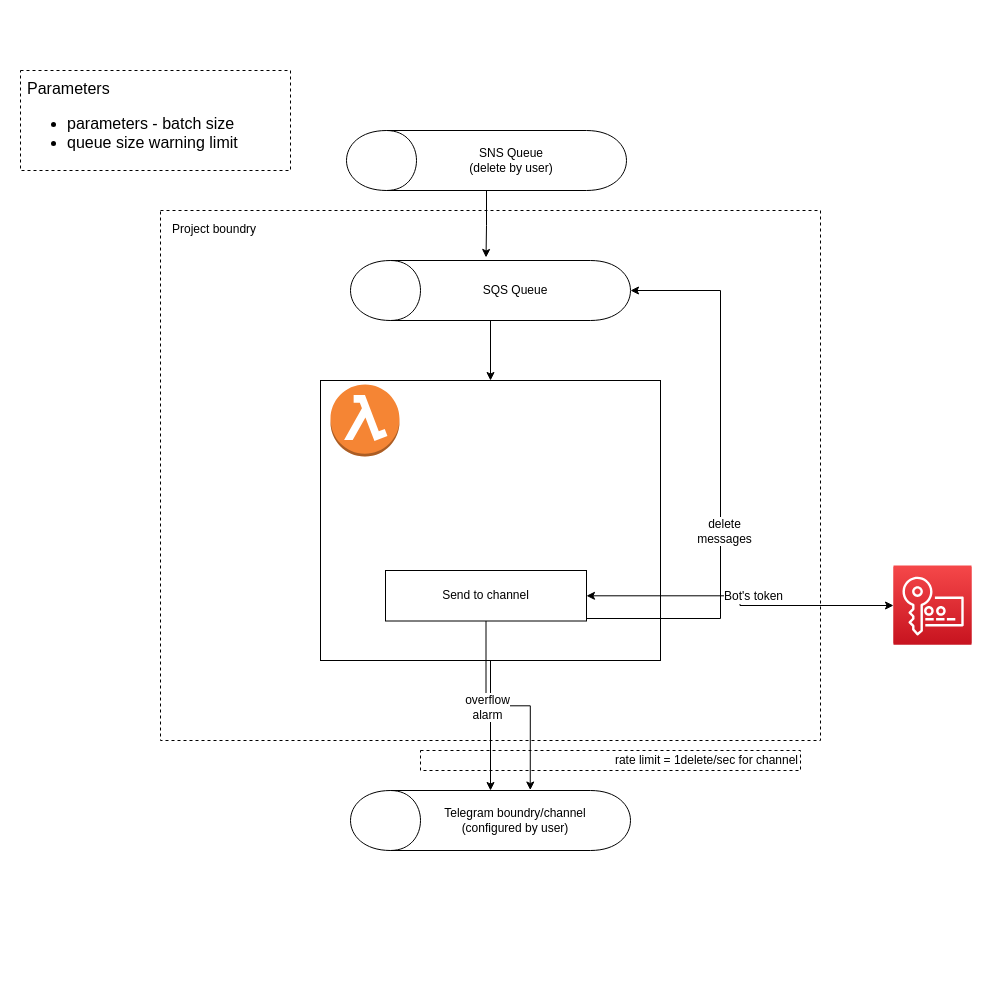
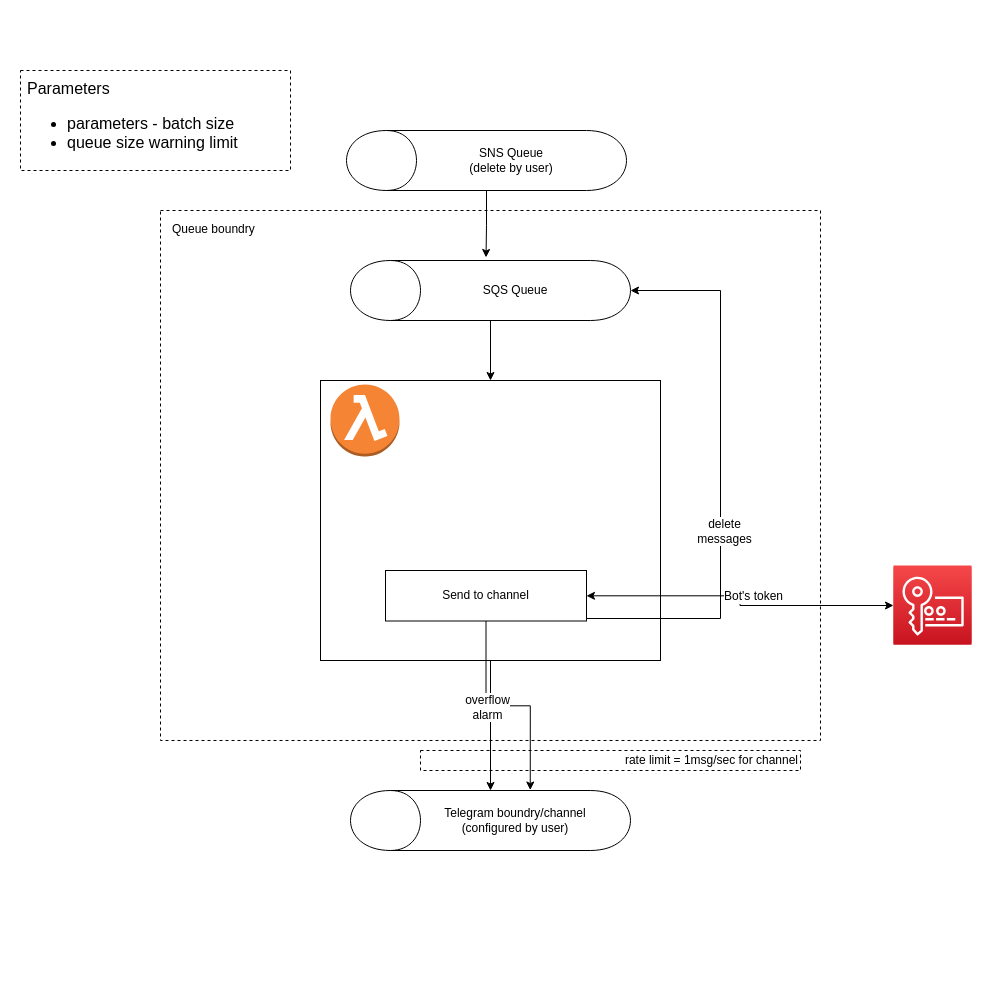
  <mxCell id="0" />
  <mxCell id="1" parent="0" />
  <mxCell id="2" value="" style="shape=cylinder;whiteSpace=wrap;html=1;boundedLbl=1;backgroundOutline=1;rotation=-90;" parent="1" vertex="1"><mxGeometry x="460" y="680" width="60" height="280" as="geometry" /></mxCell>
- <mxCell id="3" value="Project boundry" style="rounded=0;whiteSpace=wrap;html=1;dashed=1;verticalAlign=top;align=left;spacingLeft=10;spacingTop=5;fillColor=none;" parent="1" vertex="1"><mxGeometry x="160" y="210" width="660" height="530" as="geometry" /></mxCell>
+ <mxCell id="3" value="Queue boundry" style="rounded=0;whiteSpace=wrap;html=1;dashed=1;verticalAlign=top;align=left;spacingLeft=10;spacingTop=5;fillColor=none;" parent="1" vertex="1"><mxGeometry x="160" y="210" width="660" height="530" as="geometry" /></mxCell>
  <mxCell id="4" style="edgeStyle=orthogonalEdgeStyle;rounded=0;orthogonalLoop=1;jettySize=auto;html=1;entryX=1.051;entryY=0.484;entryDx=0;entryDy=0;entryPerimeter=0;" parent="1" source="23" target="14" edge="1"><mxGeometry relative="1" as="geometry" /></mxCell>
  <mxCell id="5" value="" style="rounded=0;whiteSpace=wrap;html=1;" parent="1" vertex="1"><mxGeometry x="320" y="380" width="340" height="280" as="geometry" /></mxCell>
  <mxCell id="6" value="" style="outlineConnect=0;dashed=0;verticalLabelPosition=bottom;verticalAlign=top;align=center;html=1;shape=mxgraph.aws3.lambda_function;fillColor=#F58534;gradientColor=none;" parent="1" vertex="1"><mxGeometry x="330" y="384" width="69" height="72" as="geometry" /></mxCell>
  <mxCell id="7" style="edgeStyle=orthogonalEdgeStyle;rounded=0;orthogonalLoop=1;jettySize=auto;html=1;exitX=0.5;exitY=1;exitDx=0;exitDy=0;entryX=1.008;entryY=0.642;entryDx=0;entryDy=0;entryPerimeter=0;" parent="1" source="12" target="2" edge="1"><mxGeometry relative="1" as="geometry" /></mxCell>
  <mxCell id="8" style="edgeStyle=orthogonalEdgeStyle;rounded=0;orthogonalLoop=1;jettySize=auto;html=1;entryX=0.5;entryY=1;entryDx=0;entryDy=0;exitX=1;exitY=0.75;exitDx=0;exitDy=0;" parent="1" source="12" target="14" edge="1"><mxGeometry relative="1" as="geometry"><Array as="points"><mxPoint x="720" y="618" /><mxPoint x="720" y="290" /></Array></mxGeometry></mxCell>
  <mxCell id="9" value="delete&lt;br&gt;messages" style="text;html=1;align=center;verticalAlign=middle;resizable=0;points=[];labelBackgroundColor=#ffffff;" parent="8" vertex="1" connectable="0"><mxGeometry x="-0.174" y="-3" relative="1" as="geometry"><mxPoint as="offset" /></mxGeometry></mxCell>
  <mxCell id="10" style="edgeStyle=orthogonalEdgeStyle;rounded=0;orthogonalLoop=1;jettySize=auto;html=1;entryX=0;entryY=0.513;entryDx=0;entryDy=0;entryPerimeter=0;startArrow=classic;startFill=1;" edge="1" parent="1" source="12" target="25"><mxGeometry relative="1" as="geometry" /></mxCell>
  <mxCell id="11" value="Bot's token" style="text;html=1;align=center;verticalAlign=middle;resizable=0;points=[];labelBackgroundColor=#ffffff;" vertex="1" connectable="0" parent="10"><mxGeometry x="0.193" y="-1" relative="1" as="geometry"><mxPoint x="-12.95" y="-11" as="offset" /></mxGeometry></mxCell>
  <mxCell id="12" value="Send to channel" style="rounded=0;whiteSpace=wrap;html=1;" parent="1" vertex="1"><mxGeometry x="385" y="570" width="201" height="50.5" as="geometry" /></mxCell>
  <mxCell id="13" style="edgeStyle=orthogonalEdgeStyle;rounded=0;orthogonalLoop=1;jettySize=auto;html=1;entryX=0.5;entryY=0;entryDx=0;entryDy=0;" parent="1" source="14" target="5" edge="1"><mxGeometry relative="1" as="geometry" /></mxCell>
  <mxCell id="14" value="" style="shape=cylinder;whiteSpace=wrap;html=1;boundedLbl=1;backgroundOutline=1;rotation=-90;" parent="1" vertex="1"><mxGeometry x="460" y="150" width="60" height="280" as="geometry" /></mxCell>
  <mxCell id="15" value="SQS Queue" style="text;html=1;strokeColor=none;fillColor=none;align=center;verticalAlign=middle;whiteSpace=wrap;rounded=0;" parent="1" vertex="1"><mxGeometry x="430" y="270" width="170" height="40" as="geometry" /></mxCell>
  <mxCell id="16" value="" style="endArrow=classic;html=1;exitX=0.5;exitY=1;exitDx=0;exitDy=0;" parent="1" source="5" target="2" edge="1"><mxGeometry width="50" height="50" relative="1" as="geometry"><mxPoint x="160" y="930" as="sourcePoint" /><mxPoint x="210" y="880" as="targetPoint" /></mxGeometry></mxCell>
  <mxCell id="17" value="overflow&lt;br&gt;alarm" style="text;html=1;align=center;verticalAlign=middle;resizable=0;points=[];labelBackgroundColor=#ffffff;" parent="16" vertex="1" connectable="0"><mxGeometry x="-0.336" y="-2" relative="1" as="geometry"><mxPoint x="-2" y="3.33" as="offset" /></mxGeometry></mxCell>
  <mxCell id="18" value="&lt;div style=&quot;font-size: 16px&quot;&gt;&lt;span&gt;Parameters&lt;/span&gt;&lt;ul&gt;&lt;li&gt;parameters - batch size&lt;/li&gt;&lt;li&gt;queue size warning limit&lt;/li&gt;&lt;/ul&gt;&lt;/div&gt;" style="rounded=0;whiteSpace=wrap;html=1;dashed=1;fillColor=none;align=left;spacingLeft=5;spacingTop=5;" parent="1" vertex="1"><mxGeometry x="20" y="70" width="270" height="100" as="geometry" /></mxCell>
  <mxCell id="19" value="" style="group" parent="1" vertex="1" connectable="0"><mxGeometry x="430" y="670" width="370" height="280" as="geometry" /></mxCell>
  <mxCell id="20" value="Telegram boundry/channel&lt;br&gt;(configured by user)" style="text;html=1;strokeColor=none;fillColor=none;align=center;verticalAlign=middle;whiteSpace=wrap;rounded=0;" parent="19" vertex="1"><mxGeometry y="130" width="170" height="40" as="geometry" /></mxCell>
- <mxCell id="21" value="rate limit = 1delete/sec for channel" style="rounded=0;whiteSpace=wrap;html=1;dashed=1;fillColor=none;align=right;" parent="19" vertex="1"><mxGeometry x="-10" y="80" width="380" height="20" as="geometry" /></mxCell>
+ <mxCell id="21" value="rate limit = 1msg/sec for channel" style="rounded=0;whiteSpace=wrap;html=1;dashed=1;fillColor=none;align=right;" parent="19" vertex="1"><mxGeometry x="-10" y="80" width="380" height="20" as="geometry" /></mxCell>
  <mxCell id="22" value="" style="group" parent="1" vertex="1" connectable="0"><mxGeometry x="426" y="20" width="170" height="280" as="geometry" /></mxCell>
  <mxCell id="23" value="" style="shape=cylinder;whiteSpace=wrap;html=1;boundedLbl=1;backgroundOutline=1;rotation=-90;" parent="22" vertex="1"><mxGeometry x="30" width="60" height="280" as="geometry" /></mxCell>
  <mxCell id="24" value="SNS Queue&lt;br&gt;(delete by user)" style="text;html=1;strokeColor=none;fillColor=none;align=center;verticalAlign=middle;whiteSpace=wrap;rounded=0;" parent="22" vertex="1"><mxGeometry y="120" width="170" height="40" as="geometry" /></mxCell>
  <mxCell id="25" value="" style="outlineConnect=0;fontColor=#232F3E;gradientColor=#F54749;gradientDirection=north;fillColor=#C7131F;strokeColor=#ffffff;dashed=0;verticalLabelPosition=bottom;verticalAlign=top;align=center;html=1;fontSize=12;fontStyle=0;aspect=fixed;shape=mxgraph.aws4.resourceIcon;resIcon=mxgraph.aws4.key_management_service;" parent="1" vertex="1"><mxGeometry x="893" y="565" width="78" height="78" as="geometry" /></mxCell>
  <mxCell id="26" value="" style="outlineConnect=0;fontColor=#232F3E;gradientColor=#F54749;gradientDirection=north;fillColor=#C7131F;strokeColor=#ffffff;dashed=0;verticalLabelPosition=bottom;verticalAlign=top;align=center;html=1;fontSize=12;fontStyle=0;aspect=fixed;shape=mxgraph.aws4.resourceIcon;resIcon=mxgraph.aws4.key_management_service;" vertex="1" parent="1"><mxGeometry x="893" y="566.25" width="78" height="78" as="geometry" /></mxCell>
